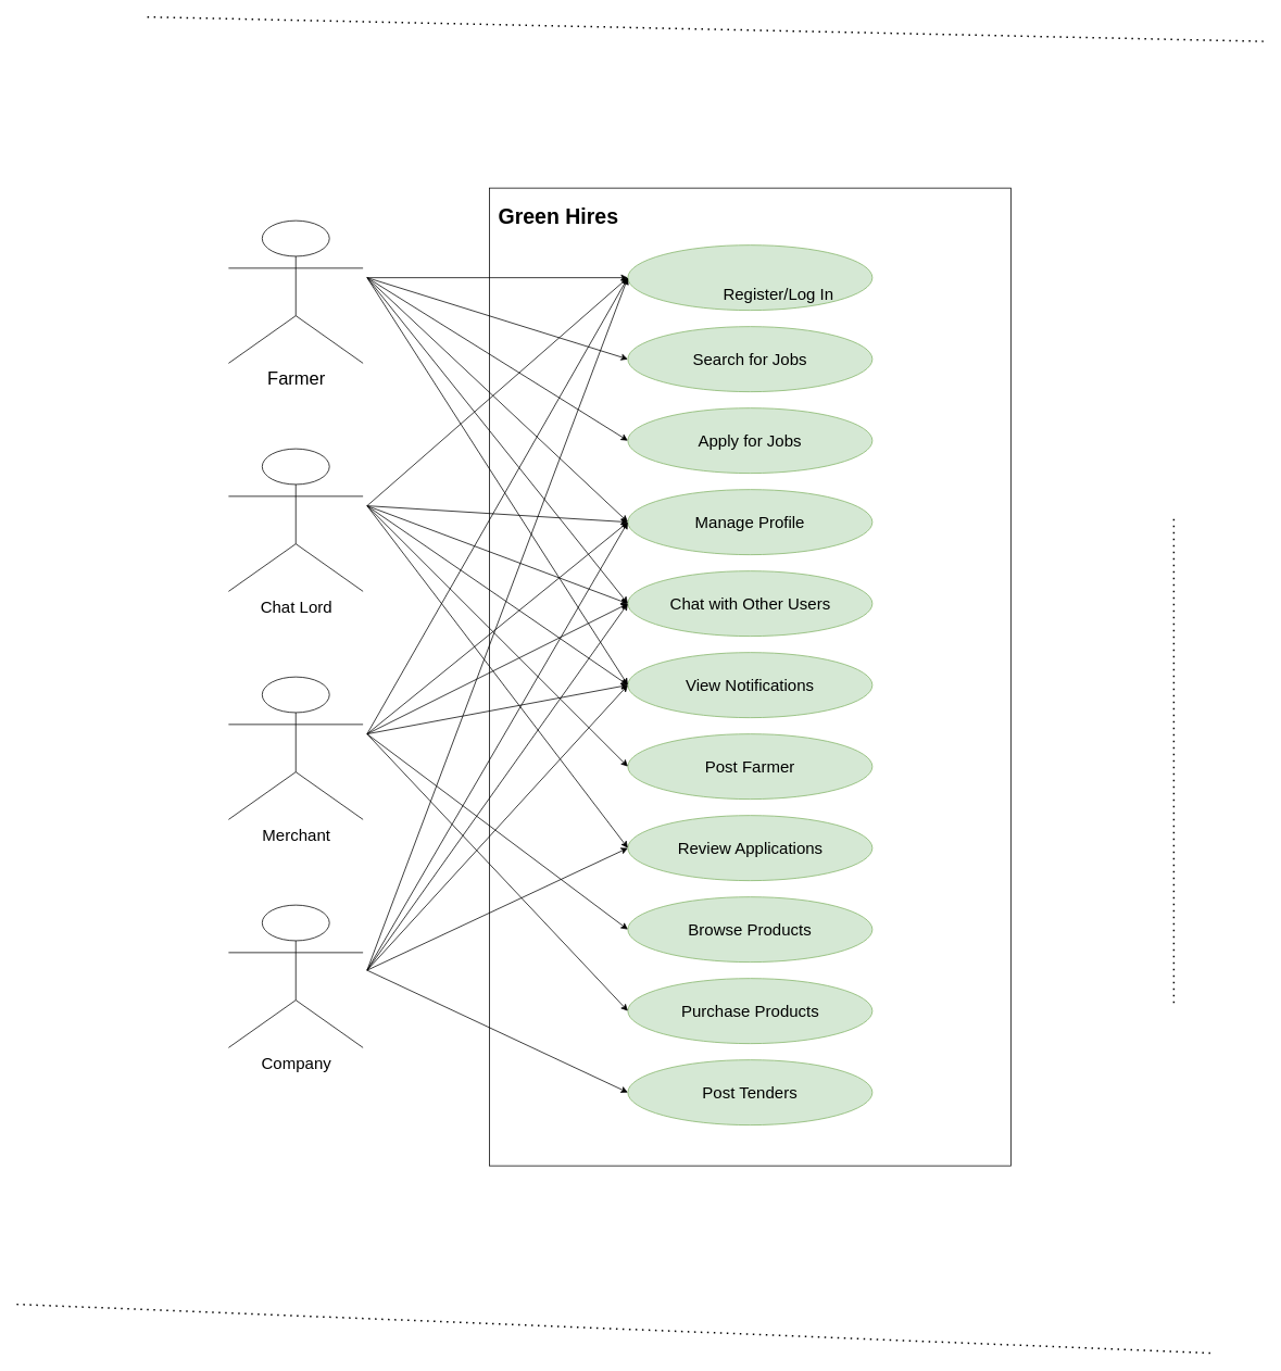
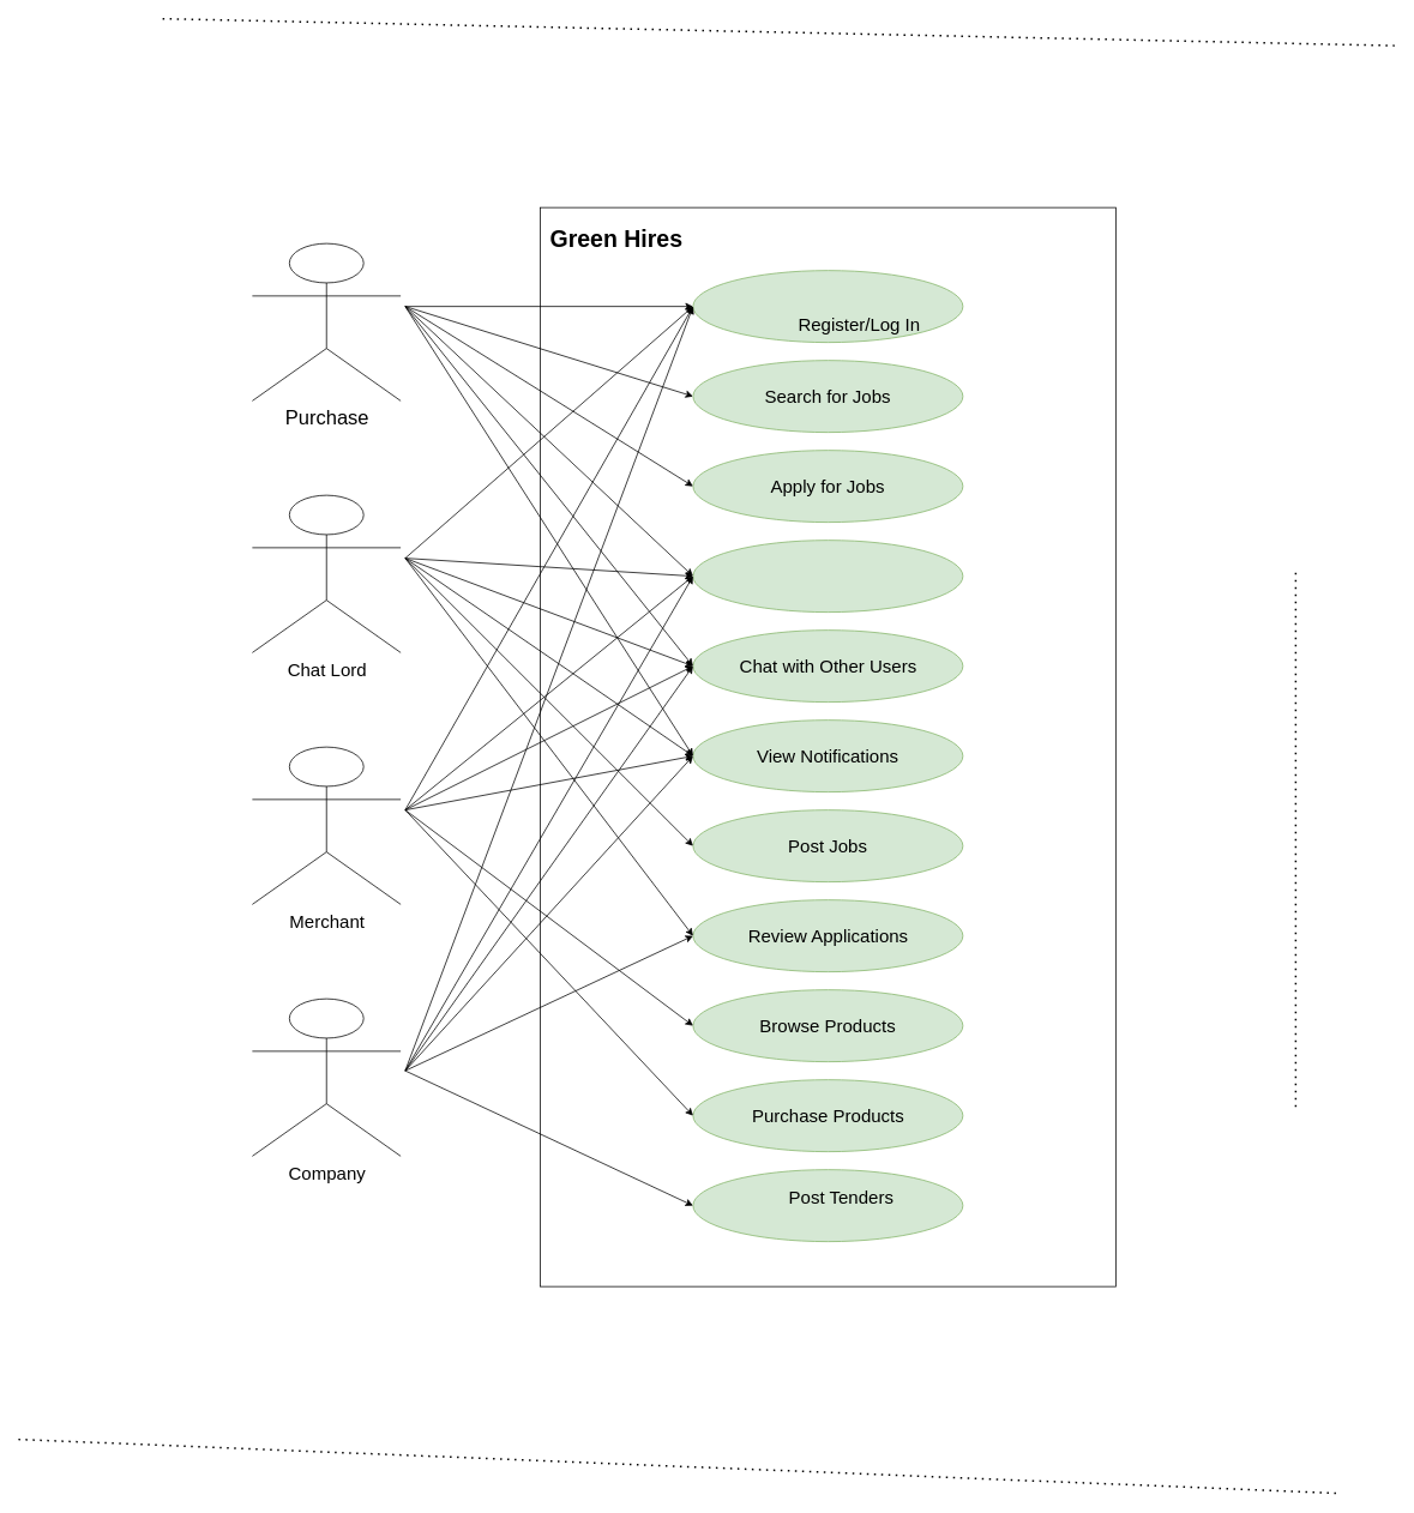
  <mxCell id="0" />
  <mxCell id="1" parent="0" />
  <mxCell id="2" value="" style="rounded=0;whiteSpace=wrap;html=1;labelPosition=left;verticalLabelPosition=middle;align=right;verticalAlign=middle;textDirection=ltr;" vertex="1" parent="1"><mxGeometry x="600" y="230" width="640" height="1200" as="geometry" /></mxCell>
  <mxCell id="3" value="&lt;span style=&quot;text-align: right;&quot;&gt;&lt;font style=&quot;font-size: 26px;&quot;&gt;&lt;b style=&quot;&quot;&gt;Green Hires&lt;/b&gt;&lt;/font&gt;&lt;/span&gt;" style="text;html=1;align=center;verticalAlign=middle;whiteSpace=wrap;rounded=0;" vertex="1" parent="1"><mxGeometry x="600" y="230" width="170" height="70" as="geometry" /></mxCell>
  <mxCell id="4" value="" style="ellipse;whiteSpace=wrap;html=1;labelBorderColor=none;fillColor=#d5e8d4;strokeColor=#82b366;" vertex="1" parent="1"><mxGeometry x="770" y="400" width="300" height="80" as="geometry" /></mxCell>
  <mxCell id="5" value="" style="ellipse;whiteSpace=wrap;html=1;labelBorderColor=none;fillColor=#d5e8d4;strokeColor=#82b366;" vertex="1" parent="1"><mxGeometry x="770" y="300" width="300" height="80" as="geometry" /></mxCell>
  <mxCell id="6" value="" style="ellipse;whiteSpace=wrap;html=1;labelBorderColor=none;fillColor=#d5e8d4;strokeColor=#82b366;" vertex="1" parent="1"><mxGeometry x="770" y="600" width="300" height="80" as="geometry" /></mxCell>
  <mxCell id="7" value="" style="ellipse;whiteSpace=wrap;html=1;labelBorderColor=none;fillColor=#d5e8d4;strokeColor=#82b366;" vertex="1" parent="1"><mxGeometry x="770" y="500" width="300" height="80" as="geometry" /></mxCell>
  <mxCell id="8" value="" style="ellipse;whiteSpace=wrap;html=1;labelBorderColor=none;fillColor=#d5e8d4;strokeColor=#82b366;" vertex="1" parent="1"><mxGeometry x="770" y="800" width="300" height="80" as="geometry" /></mxCell>
  <mxCell id="9" value="" style="ellipse;whiteSpace=wrap;html=1;labelBorderColor=none;fillColor=#d5e8d4;strokeColor=#82b366;" vertex="1" parent="1"><mxGeometry x="770" y="700" width="300" height="80" as="geometry" /></mxCell>
  <mxCell id="10" value="" style="ellipse;whiteSpace=wrap;html=1;labelBorderColor=none;fillColor=#d5e8d4;strokeColor=#82b366;" vertex="1" parent="1"><mxGeometry x="770" y="1000" width="300" height="80" as="geometry" /></mxCell>
  <mxCell id="11" value="" style="ellipse;whiteSpace=wrap;html=1;labelBorderColor=none;fillColor=#d5e8d4;strokeColor=#82b366;" vertex="1" parent="1"><mxGeometry x="770" y="900" width="300" height="80" as="geometry" /></mxCell>
  <mxCell id="12" value="&lt;font style=&quot;font-size: 20px;&quot;&gt;Chat with Other Users&lt;/font&gt;" style="text;html=1;align=center;verticalAlign=middle;whiteSpace=wrap;rounded=0;strokeWidth=6;" vertex="1" parent="1"><mxGeometry x="817.5" y="725" width="205" height="30" as="geometry" /></mxCell>
- <mxCell id="13" value="&lt;font style=&quot;font-size: 20px;&quot;&gt;Manage Profile&lt;/font&gt;" style="text;html=1;align=center;verticalAlign=middle;whiteSpace=wrap;rounded=0;strokeWidth=6;" vertex="1" parent="1"><mxGeometry x="835" y="625" width="170" height="30" as="geometry" /></mxCell>
  <mxCell id="14" value="&lt;font style=&quot;font-size: 20px;&quot;&gt;Apply for Jobs&lt;/font&gt;" style="text;html=1;align=center;verticalAlign=middle;whiteSpace=wrap;rounded=0;strokeWidth=6;" vertex="1" parent="1"><mxGeometry x="835" y="525" width="170" height="30" as="geometry" /></mxCell>
  <mxCell id="15" value="&lt;font style=&quot;font-size: 20px;&quot;&gt;Search for Jobs&lt;/font&gt;" style="text;html=1;align=center;verticalAlign=middle;whiteSpace=wrap;rounded=0;strokeWidth=6;" vertex="1" parent="1"><mxGeometry x="835" y="425" width="170" height="30" as="geometry" /></mxCell>
  <mxCell id="16" value="&lt;span style=&quot;font-size: 20px;&quot;&gt;Register/Log In&lt;/span&gt;" style="text;html=1;align=center;verticalAlign=middle;whiteSpace=wrap;rounded=0;strokeWidth=6;" vertex="1" parent="1"><mxGeometry x="870" y="345" width="170" height="30" as="geometry" /></mxCell>
  <mxCell id="17" value="&lt;font style=&quot;font-size: 20px;&quot;&gt;View Notifications&lt;/font&gt;" style="text;html=1;align=center;verticalAlign=middle;whiteSpace=wrap;rounded=0;strokeWidth=6;" vertex="1" parent="1"><mxGeometry x="835" y="825" width="170" height="30" as="geometry" /></mxCell>
- <mxCell id="18" value="&lt;span style=&quot;font-size: 20px;&quot;&gt;Post Farmer&lt;/span&gt;" style="text;html=1;align=center;verticalAlign=middle;whiteSpace=wrap;rounded=0;strokeWidth=6;" vertex="1" parent="1"><mxGeometry x="835" y="925" width="170" height="30" as="geometry" /></mxCell>
+ <mxCell id="18" value="&lt;span style=&quot;font-size: 20px;&quot;&gt;Post Jobs&lt;/span&gt;" style="text;html=1;align=center;verticalAlign=middle;whiteSpace=wrap;rounded=0;strokeWidth=6;" vertex="1" parent="1"><mxGeometry x="835" y="925" width="170" height="30" as="geometry" /></mxCell>
  <mxCell id="19" value="&lt;span style=&quot;font-size: 20px;&quot;&gt;Review Applications&lt;/span&gt;" style="text;html=1;align=center;verticalAlign=middle;whiteSpace=wrap;rounded=0;strokeWidth=6;" vertex="1" parent="1"><mxGeometry x="817.5" y="1025" width="205" height="30" as="geometry" /></mxCell>
- <mxCell id="20" value="&lt;font style=&quot;font-size: 22px;&quot;&gt;Farmer&lt;/font&gt;" style="shape=umlActor;verticalLabelPosition=bottom;verticalAlign=top;html=1;outlineConnect=0;" vertex="1" parent="1"><mxGeometry x="280" y="270" width="165" height="175" as="geometry" /></mxCell>
+ <mxCell id="20" value="&lt;font style=&quot;font-size: 22px;&quot;&gt;Purchase&lt;/font&gt;" style="shape=umlActor;verticalLabelPosition=bottom;verticalAlign=top;html=1;outlineConnect=0;" vertex="1" parent="1"><mxGeometry x="280" y="270" width="165" height="175" as="geometry" /></mxCell>
  <mxCell id="21" value="&lt;font style=&quot;font-size: 20px;&quot;&gt;Chat Lord&lt;/font&gt;" style="shape=umlActor;verticalLabelPosition=bottom;verticalAlign=top;html=1;outlineConnect=0;" vertex="1" parent="1"><mxGeometry x="280" y="550" width="165" height="175" as="geometry" /></mxCell>
  <mxCell id="22" value="&lt;font style=&quot;font-size: 20px;&quot;&gt;Merchant&lt;/font&gt;" style="shape=umlActor;verticalLabelPosition=bottom;verticalAlign=top;html=1;outlineConnect=0;" vertex="1" parent="1"><mxGeometry x="280" y="830" width="165" height="175" as="geometry" /></mxCell>
  <mxCell id="23" value="&lt;font style=&quot;font-size: 20px;&quot;&gt;Company&lt;/font&gt;" style="shape=umlActor;verticalLabelPosition=bottom;verticalAlign=top;html=1;outlineConnect=0;" vertex="1" parent="1"><mxGeometry x="280" y="1110" width="165" height="175" as="geometry" /></mxCell>
  <mxCell id="24" value="" style="endArrow=classic;html=1;rounded=0;entryX=0;entryY=0.5;entryDx=0;entryDy=0;" edge="1" parent="1" target="5"><mxGeometry width="50" height="50" relative="1" as="geometry"><mxPoint x="450" y="340" as="sourcePoint" /><mxPoint x="500" y="520" as="targetPoint" /></mxGeometry></mxCell>
  <mxCell id="25" value="" style="endArrow=classic;html=1;rounded=0;entryX=0;entryY=0.5;entryDx=0;entryDy=0;" edge="1" parent="1" target="4"><mxGeometry width="50" height="50" relative="1" as="geometry"><mxPoint x="450" y="340" as="sourcePoint" /><mxPoint x="780" y="350" as="targetPoint" /></mxGeometry></mxCell>
  <mxCell id="26" value="" style="endArrow=classic;html=1;rounded=0;entryX=0;entryY=0.5;entryDx=0;entryDy=0;" edge="1" parent="1" target="7"><mxGeometry width="50" height="50" relative="1" as="geometry"><mxPoint x="450" y="340" as="sourcePoint" /><mxPoint x="780" y="350" as="targetPoint" /></mxGeometry></mxCell>
  <mxCell id="27" value="" style="endArrow=classic;html=1;rounded=0;entryX=0;entryY=0.5;entryDx=0;entryDy=0;" edge="1" parent="1" target="6"><mxGeometry width="50" height="50" relative="1" as="geometry"><mxPoint x="450" y="340" as="sourcePoint" /><mxPoint x="780" y="450" as="targetPoint" /></mxGeometry></mxCell>
  <mxCell id="28" value="" style="endArrow=classic;html=1;rounded=0;entryX=0;entryY=0.5;entryDx=0;entryDy=0;" edge="1" parent="1" target="9"><mxGeometry width="50" height="50" relative="1" as="geometry"><mxPoint x="450" y="340" as="sourcePoint" /><mxPoint x="790" y="360" as="targetPoint" /></mxGeometry></mxCell>
  <mxCell id="29" value="" style="endArrow=classic;html=1;rounded=0;entryX=0;entryY=0.5;entryDx=0;entryDy=0;" edge="1" parent="1" target="8"><mxGeometry width="50" height="50" relative="1" as="geometry"><mxPoint x="450" y="340" as="sourcePoint" /><mxPoint x="790" y="460" as="targetPoint" /></mxGeometry></mxCell>
  <mxCell id="30" value="" style="endArrow=classic;html=1;rounded=0;entryX=0;entryY=0.5;entryDx=0;entryDy=0;" edge="1" parent="1" target="11"><mxGeometry width="50" height="50" relative="1" as="geometry"><mxPoint x="450" y="620" as="sourcePoint" /><mxPoint x="800" y="370" as="targetPoint" /></mxGeometry></mxCell>
  <mxCell id="31" value="" style="endArrow=classic;html=1;rounded=0;entryX=0;entryY=0.5;entryDx=0;entryDy=0;" edge="1" parent="1" target="5"><mxGeometry width="50" height="50" relative="1" as="geometry"><mxPoint x="450" y="620" as="sourcePoint" /><mxPoint x="800" y="470" as="targetPoint" /></mxGeometry></mxCell>
  <mxCell id="32" value="" style="endArrow=classic;html=1;rounded=0;entryX=0;entryY=0.5;entryDx=0;entryDy=0;" edge="1" parent="1" target="10"><mxGeometry width="50" height="50" relative="1" as="geometry"><mxPoint x="450" y="620" as="sourcePoint" /><mxPoint x="780" y="950" as="targetPoint" /></mxGeometry></mxCell>
  <mxCell id="33" value="" style="endArrow=classic;html=1;rounded=0;entryX=0;entryY=0.5;entryDx=0;entryDy=0;" edge="1" parent="1" target="8"><mxGeometry width="50" height="50" relative="1" as="geometry"><mxPoint x="450" y="620" as="sourcePoint" /><mxPoint x="790" y="960" as="targetPoint" /></mxGeometry></mxCell>
  <mxCell id="34" value="" style="endArrow=classic;html=1;rounded=0;entryX=0;entryY=0.5;entryDx=0;entryDy=0;" edge="1" parent="1" target="9"><mxGeometry width="50" height="50" relative="1" as="geometry"><mxPoint x="450" y="620" as="sourcePoint" /><mxPoint x="800" y="970" as="targetPoint" /></mxGeometry></mxCell>
  <mxCell id="35" value="" style="endArrow=classic;html=1;rounded=0;entryX=0;entryY=0.5;entryDx=0;entryDy=0;" edge="1" parent="1" target="6"><mxGeometry width="50" height="50" relative="1" as="geometry"><mxPoint x="450" y="620" as="sourcePoint" /><mxPoint x="810" y="980" as="targetPoint" /></mxGeometry></mxCell>
  <mxCell id="36" value="" style="ellipse;whiteSpace=wrap;html=1;labelBorderColor=none;fillColor=#d5e8d4;strokeColor=#82b366;" vertex="1" parent="1"><mxGeometry x="770" y="1200" width="300" height="80" as="geometry" /></mxCell>
  <mxCell id="37" value="" style="ellipse;whiteSpace=wrap;html=1;labelBorderColor=none;fillColor=#d5e8d4;strokeColor=#82b366;" vertex="1" parent="1"><mxGeometry x="770" y="1100" width="300" height="80" as="geometry" /></mxCell>
  <mxCell id="38" value="" style="ellipse;whiteSpace=wrap;html=1;labelBorderColor=none;fillColor=#d5e8d4;strokeColor=#82b366;" vertex="1" parent="1"><mxGeometry x="770" y="1300" width="300" height="80" as="geometry" /></mxCell>
  <mxCell id="39" value="&lt;font style=&quot;font-size: 20px;&quot;&gt;Purchase Products&lt;/font&gt;" style="text;html=1;align=center;verticalAlign=middle;whiteSpace=wrap;rounded=0;strokeWidth=6;" vertex="1" parent="1"><mxGeometry x="832.5" y="1225" width="175" height="30" as="geometry" /></mxCell>
  <mxCell id="40" value="&lt;span style=&quot;font-size: 20px;&quot;&gt;Browse Products&lt;/span&gt;" style="text;html=1;align=center;verticalAlign=middle;whiteSpace=wrap;rounded=0;strokeWidth=6;" vertex="1" parent="1"><mxGeometry x="835" y="1125" width="170" height="30" as="geometry" /></mxCell>
- <mxCell id="41" value="&lt;font style=&quot;font-size: 20px;&quot;&gt;Post Tenders&lt;/font&gt;" style="text;html=1;align=center;verticalAlign=middle;whiteSpace=wrap;rounded=0;strokeWidth=6;" vertex="1" parent="1"><mxGeometry x="835" y="1325" width="170" height="30" as="geometry" /></mxCell>
+ <mxCell id="41" value="&lt;font style=&quot;font-size: 20px;&quot;&gt;Post Tenders&lt;/font&gt;" style="text;html=1;align=center;verticalAlign=middle;whiteSpace=wrap;rounded=0;strokeWidth=6;" vertex="1" parent="1"><mxGeometry x="850" y="1315" width="170" height="30" as="geometry" /></mxCell>
  <mxCell id="42" style="edgeStyle=orthogonalEdgeStyle;rounded=0;orthogonalLoop=1;jettySize=auto;html=1;exitX=0.5;exitY=1;exitDx=0;exitDy=0;" edge="1" parent="1" source="2" target="2"><mxGeometry relative="1" as="geometry" /></mxCell>
  <mxCell id="43" style="edgeStyle=orthogonalEdgeStyle;rounded=0;orthogonalLoop=1;jettySize=auto;html=1;exitX=0.5;exitY=1;exitDx=0;exitDy=0;" edge="1" parent="1" source="2" target="2"><mxGeometry relative="1" as="geometry" /></mxCell>
  <mxCell id="44" value="" style="endArrow=classic;html=1;rounded=0;entryX=0;entryY=0.5;entryDx=0;entryDy=0;" edge="1" parent="1" target="5"><mxGeometry width="50" height="50" relative="1" as="geometry"><mxPoint x="450" y="900" as="sourcePoint" /><mxPoint x="780" y="350" as="targetPoint" /></mxGeometry></mxCell>
  <mxCell id="45" value="" style="endArrow=classic;html=1;rounded=0;entryX=0;entryY=0.5;entryDx=0;entryDy=0;" edge="1" parent="1" target="37"><mxGeometry width="50" height="50" relative="1" as="geometry"><mxPoint x="450" y="900" as="sourcePoint" /><mxPoint x="780" y="350" as="targetPoint" /></mxGeometry></mxCell>
  <mxCell id="46" value="" style="endArrow=classic;html=1;rounded=0;entryX=0;entryY=0.5;entryDx=0;entryDy=0;" edge="1" parent="1" target="36"><mxGeometry width="50" height="50" relative="1" as="geometry"><mxPoint x="450" y="900" as="sourcePoint" /><mxPoint x="780" y="1150" as="targetPoint" /></mxGeometry></mxCell>
  <mxCell id="47" value="" style="endArrow=classic;html=1;rounded=0;entryX=0;entryY=0.5;entryDx=0;entryDy=0;" edge="1" parent="1" target="8"><mxGeometry width="50" height="50" relative="1" as="geometry"><mxPoint x="450" y="900" as="sourcePoint" /><mxPoint x="780" y="1250" as="targetPoint" /></mxGeometry></mxCell>
  <mxCell id="48" value="" style="endArrow=classic;html=1;rounded=0;entryX=0;entryY=0.5;entryDx=0;entryDy=0;" edge="1" parent="1" target="9"><mxGeometry width="50" height="50" relative="1" as="geometry"><mxPoint x="450" y="900" as="sourcePoint" /><mxPoint x="770" y="740" as="targetPoint" /></mxGeometry></mxCell>
  <mxCell id="49" value="" style="endArrow=classic;html=1;rounded=0;entryX=0;entryY=0.5;entryDx=0;entryDy=0;" edge="1" parent="1" target="6"><mxGeometry width="50" height="50" relative="1" as="geometry"><mxPoint x="450" y="900" as="sourcePoint" /><mxPoint x="780" y="750" as="targetPoint" /></mxGeometry></mxCell>
  <mxCell id="50" value="" style="endArrow=classic;html=1;rounded=0;entryX=0;entryY=0.5;entryDx=0;entryDy=0;" edge="1" parent="1" target="38"><mxGeometry width="50" height="50" relative="1" as="geometry"><mxPoint x="450" y="1190" as="sourcePoint" /><mxPoint x="780" y="1250" as="targetPoint" /></mxGeometry></mxCell>
  <mxCell id="51" value="" style="endArrow=classic;html=1;rounded=0;entryX=0;entryY=0.5;entryDx=0;entryDy=0;" edge="1" parent="1" target="10"><mxGeometry width="50" height="50" relative="1" as="geometry"><mxPoint x="450" y="1190" as="sourcePoint" /><mxPoint x="780" y="1350" as="targetPoint" /></mxGeometry></mxCell>
  <mxCell id="52" value="" style="endArrow=classic;html=1;rounded=0;entryX=0;entryY=0.5;entryDx=0;entryDy=0;" edge="1" parent="1" target="8"><mxGeometry width="50" height="50" relative="1" as="geometry"><mxPoint x="450" y="1190" as="sourcePoint" /><mxPoint x="780" y="1050" as="targetPoint" /></mxGeometry></mxCell>
  <mxCell id="53" value="" style="endArrow=classic;html=1;rounded=0;entryX=0;entryY=0.5;entryDx=0;entryDy=0;" edge="1" parent="1" target="9"><mxGeometry width="50" height="50" relative="1" as="geometry"><mxPoint x="450" y="1190" as="sourcePoint" /><mxPoint x="790" y="1060" as="targetPoint" /></mxGeometry></mxCell>
  <mxCell id="54" value="" style="endArrow=classic;html=1;rounded=0;entryX=0;entryY=0.5;entryDx=0;entryDy=0;" edge="1" parent="1" target="6"><mxGeometry width="50" height="50" relative="1" as="geometry"><mxPoint x="450" y="1190" as="sourcePoint" /><mxPoint x="800" y="1070" as="targetPoint" /></mxGeometry></mxCell>
  <mxCell id="55" value="" style="endArrow=classic;html=1;rounded=0;entryX=0;entryY=0.5;entryDx=0;entryDy=0;" edge="1" parent="1" target="5"><mxGeometry width="50" height="50" relative="1" as="geometry"><mxPoint x="450" y="1190" as="sourcePoint" /><mxPoint x="810" y="1080" as="targetPoint" /></mxGeometry></mxCell>
  <mxCell id="56" value="" style="endArrow=none;dashed=1;html=1;dashPattern=1 3;strokeWidth=2;rounded=0;" edge="1" parent="1"><mxGeometry width="50" height="50" relative="1" as="geometry"><mxPoint x="1440" y="1230" as="sourcePoint" /><mxPoint x="1440" y="630" as="targetPoint" /></mxGeometry></mxCell>
  <mxCell id="57" value="" style="endArrow=none;dashed=1;html=1;dashPattern=1 3;strokeWidth=2;rounded=0;" edge="1" parent="1"><mxGeometry width="50" height="50" relative="1" as="geometry"><mxPoint x="1550" y="50" as="sourcePoint" /><mxPoint x="180" y="20" as="targetPoint" /></mxGeometry></mxCell>
  <mxCell id="58" value="" style="endArrow=none;dashed=1;html=1;dashPattern=1 3;strokeWidth=2;rounded=0;" edge="1" parent="1"><mxGeometry width="50" height="50" relative="1" as="geometry"><mxPoint x="20" y="1600" as="sourcePoint" /><mxPoint x="1490" y="1660" as="targetPoint" /></mxGeometry></mxCell>
